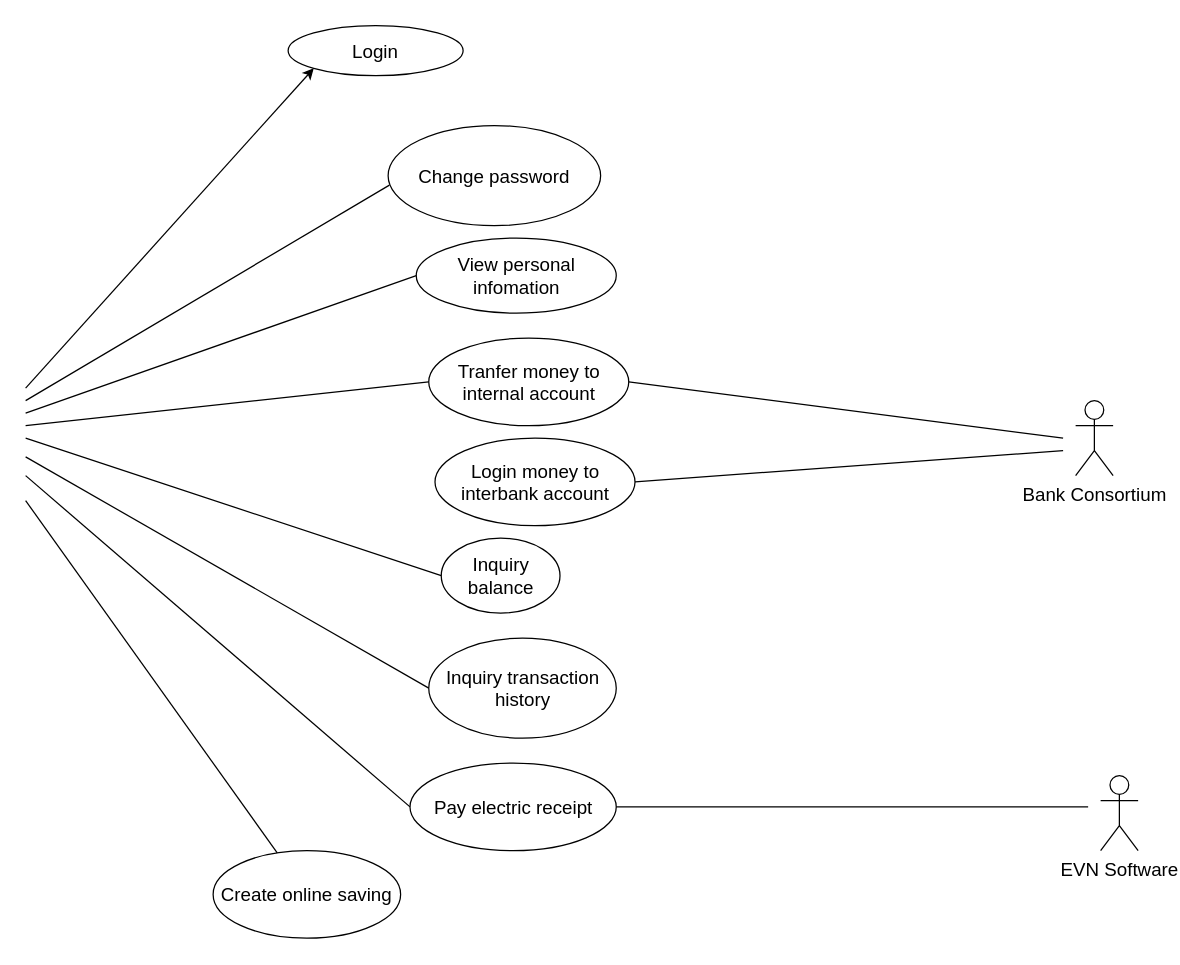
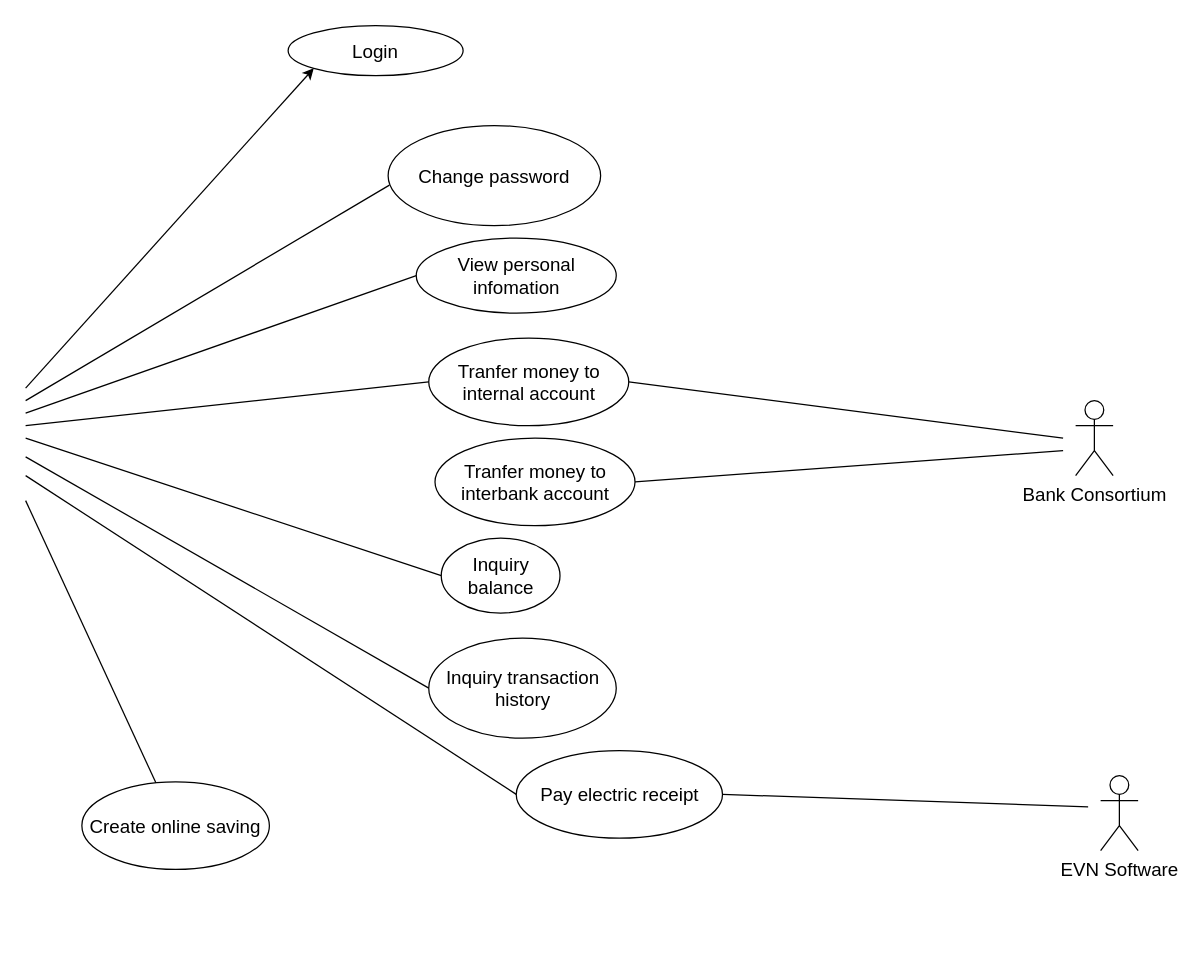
  <mxCell id="0" />
  <mxCell id="1" parent="0" />
  <mxCell id="2" value="&lt;font style=&quot;font-size: 15px&quot;&gt;Login&lt;/font&gt;" style="ellipse;whiteSpace=wrap;html=1;" vertex="1" parent="1"><mxGeometry x="230" y="20" width="140" height="40" as="geometry" /></mxCell>
  <mxCell id="3" value="&lt;font style=&quot;font-size: 15px&quot;&gt;View personal infomation&lt;/font&gt;" style="ellipse;whiteSpace=wrap;html=1;" vertex="1" parent="1"><mxGeometry x="332.5" y="190" width="160" height="60" as="geometry" /></mxCell>
  <mxCell id="4" value="&lt;font style=&quot;font-size: 15px&quot;&gt;Change&lt;/font&gt;&lt;font style=&quot;font-size: 15px&quot;&gt;&amp;nbsp;password&lt;/font&gt;" style="ellipse;whiteSpace=wrap;html=1;" vertex="1" parent="1"><mxGeometry x="310" y="100" width="170" height="80" as="geometry" /></mxCell>
  <mxCell id="5" value="&lt;font style=&quot;font-size: 15px&quot;&gt;Tranfer money to internal account&lt;/font&gt;" style="ellipse;whiteSpace=wrap;html=1;" vertex="1" parent="1"><mxGeometry x="342.5" y="270" width="160" height="70" as="geometry" /></mxCell>
  <mxCell id="6" value="&lt;font style=&quot;font-size: 15px&quot;&gt;Bank Consortium&lt;/font&gt;" style="shape=umlActor;verticalLabelPosition=bottom;verticalAlign=top;html=1;outlineConnect=0;" vertex="1" parent="1"><mxGeometry x="860" y="320" width="30" height="60" as="geometry" /></mxCell>
  <mxCell id="7" value="&lt;font style=&quot;font-size: 15px&quot;&gt;Inquiry balance&lt;/font&gt;" style="ellipse;whiteSpace=wrap;html=1;" vertex="1" parent="1"><mxGeometry x="352.5" y="430" width="95" height="60" as="geometry" /></mxCell>
  <mxCell id="8" value="&lt;font style=&quot;font-size: 15px&quot;&gt;Inquiry transaction history&lt;/font&gt;" style="ellipse;whiteSpace=wrap;html=1;" vertex="1" parent="1"><mxGeometry x="342.5" y="510" width="150" height="80" as="geometry" /></mxCell>
- <mxCell id="9" value="&lt;span style=&quot;font-size: 15px&quot;&gt;Pay electric receipt&lt;/span&gt;" style="ellipse;whiteSpace=wrap;html=1;" vertex="1" parent="1"><mxGeometry x="327.5" y="610" width="165" height="70" as="geometry" /></mxCell>
- <mxCell id="10" value="&lt;font style=&quot;font-size: 15px&quot;&gt;Create online saving&lt;/font&gt;" style="ellipse;whiteSpace=wrap;html=1;" vertex="1" parent="1"><mxGeometry x="170" y="680" width="150" height="70" as="geometry" /></mxCell>
+ <mxCell id="9" value="&lt;span style=&quot;font-size: 15px&quot;&gt;Pay electric receipt&lt;/span&gt;" style="ellipse;whiteSpace=wrap;html=1;" vertex="1" parent="1"><mxGeometry x="412.5" y="600" width="165" height="70" as="geometry" /></mxCell>
+ <mxCell id="10" value="&lt;font style=&quot;font-size: 15px&quot;&gt;Create online saving&lt;/font&gt;" style="ellipse;whiteSpace=wrap;html=1;" vertex="1" parent="1"><mxGeometry x="65" y="625" width="150" height="70" as="geometry" /></mxCell>
  <mxCell id="11" value="&lt;font style=&quot;font-size: 15px&quot;&gt;EVN Software&lt;/font&gt;" style="shape=umlActor;verticalLabelPosition=bottom;verticalAlign=top;html=1;outlineConnect=0;" vertex="1" parent="1"><mxGeometry x="880" y="620" width="30" height="60" as="geometry" /></mxCell>
  <mxCell id="12" value="" style="endArrow=classic;html=1;entryX=0;entryY=1;entryDx=0;entryDy=0;" edge="1" parent="1" target="2"><mxGeometry width="50" height="50" relative="1" as="geometry"><mxPoint x="20" y="310" as="sourcePoint" /><mxPoint x="120" y="220" as="targetPoint" /></mxGeometry></mxCell>
  <mxCell id="13" value="" style="endArrow=none;html=1;entryX=0.006;entryY=0.595;entryDx=0;entryDy=0;entryPerimeter=0;" edge="1" parent="1" target="4"><mxGeometry width="50" height="50" relative="1" as="geometry"><mxPoint x="20" y="320" as="sourcePoint" /><mxPoint x="180" y="310" as="targetPoint" /></mxGeometry></mxCell>
  <mxCell id="14" value="" style="endArrow=none;html=1;entryX=0;entryY=0.5;entryDx=0;entryDy=0;" edge="1" parent="1" target="3"><mxGeometry width="50" height="50" relative="1" as="geometry"><mxPoint x="20" y="330" as="sourcePoint" /><mxPoint x="190" y="320" as="targetPoint" /></mxGeometry></mxCell>
  <mxCell id="15" value="" style="endArrow=none;html=1;entryX=0;entryY=0.5;entryDx=0;entryDy=0;" edge="1" parent="1" target="5"><mxGeometry width="50" height="50" relative="1" as="geometry"><mxPoint x="20" y="340" as="sourcePoint" /><mxPoint x="200" y="330" as="targetPoint" /></mxGeometry></mxCell>
  <mxCell id="16" value="" style="endArrow=none;html=1;entryX=0;entryY=0.5;entryDx=0;entryDy=0;" edge="1" parent="1" target="7"><mxGeometry width="50" height="50" relative="1" as="geometry"><mxPoint x="20" y="350" as="sourcePoint" /><mxPoint x="210" y="340" as="targetPoint" /></mxGeometry></mxCell>
  <mxCell id="17" value="" style="endArrow=none;html=1;entryX=0;entryY=0.5;entryDx=0;entryDy=0;" edge="1" parent="1" target="8"><mxGeometry width="50" height="50" relative="1" as="geometry"><mxPoint x="20" y="365" as="sourcePoint" /><mxPoint x="70" y="315" as="targetPoint" /></mxGeometry></mxCell>
  <mxCell id="18" value="" style="endArrow=none;html=1;entryX=0;entryY=0.5;entryDx=0;entryDy=0;" edge="1" parent="1" target="9"><mxGeometry width="50" height="50" relative="1" as="geometry"><mxPoint x="20" y="380" as="sourcePoint" /><mxPoint x="230" y="360" as="targetPoint" /></mxGeometry></mxCell>
  <mxCell id="19" value="" style="endArrow=none;html=1;" edge="1" parent="1" target="10"><mxGeometry width="50" height="50" relative="1" as="geometry"><mxPoint x="20" y="400" as="sourcePoint" /><mxPoint x="240" y="370" as="targetPoint" /></mxGeometry></mxCell>
  <mxCell id="20" value="" style="endArrow=none;html=1;entryX=1;entryY=0.5;entryDx=0;entryDy=0;" edge="1" parent="1" target="9"><mxGeometry width="50" height="50" relative="1" as="geometry"><mxPoint x="870" y="645" as="sourcePoint" /><mxPoint x="250" y="380" as="targetPoint" /></mxGeometry></mxCell>
  <mxCell id="21" value="" style="endArrow=none;html=1;entryX=1;entryY=0.5;entryDx=0;entryDy=0;" edge="1" parent="1" target="5"><mxGeometry width="50" height="50" relative="1" as="geometry"><mxPoint x="850" y="350" as="sourcePoint" /><mxPoint x="260" y="390" as="targetPoint" /></mxGeometry></mxCell>
  <mxCell id="22" value="" style="endArrow=none;html=1;exitX=1;exitY=0.5;exitDx=0;exitDy=0;" edge="1" parent="1" source="23"><mxGeometry width="50" height="50" relative="1" as="geometry"><mxPoint x="630" y="430" as="sourcePoint" /><mxPoint x="850" y="360" as="targetPoint" /></mxGeometry></mxCell>
- <mxCell id="23" value="&lt;font style=&quot;font-size: 15px&quot;&gt;Login money to interbank account&lt;/font&gt;" style="ellipse;whiteSpace=wrap;html=1;" vertex="1" parent="1"><mxGeometry x="347.5" y="350" width="160" height="70" as="geometry" /></mxCell>
+ <mxCell id="23" value="&lt;font style=&quot;font-size: 15px&quot;&gt;Tranfer money to interbank account&lt;/font&gt;" style="ellipse;whiteSpace=wrap;html=1;" vertex="1" parent="1"><mxGeometry x="347.5" y="350" width="160" height="70" as="geometry" /></mxCell>
